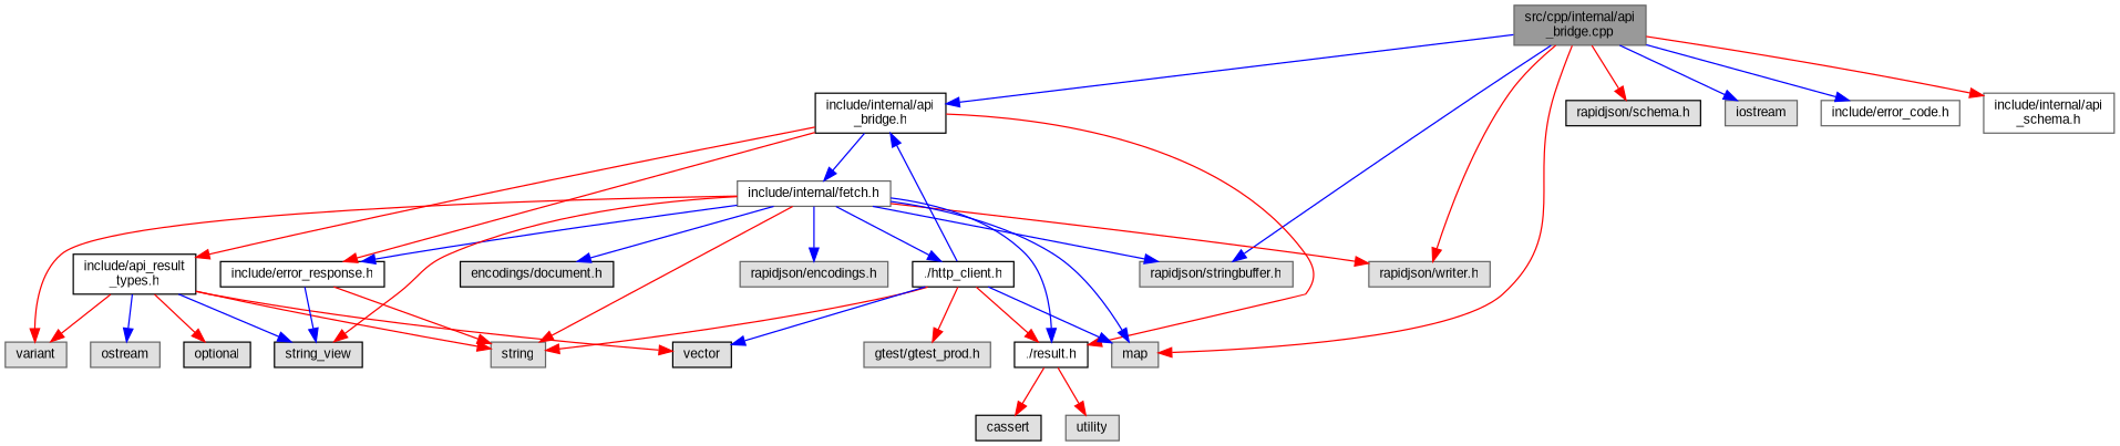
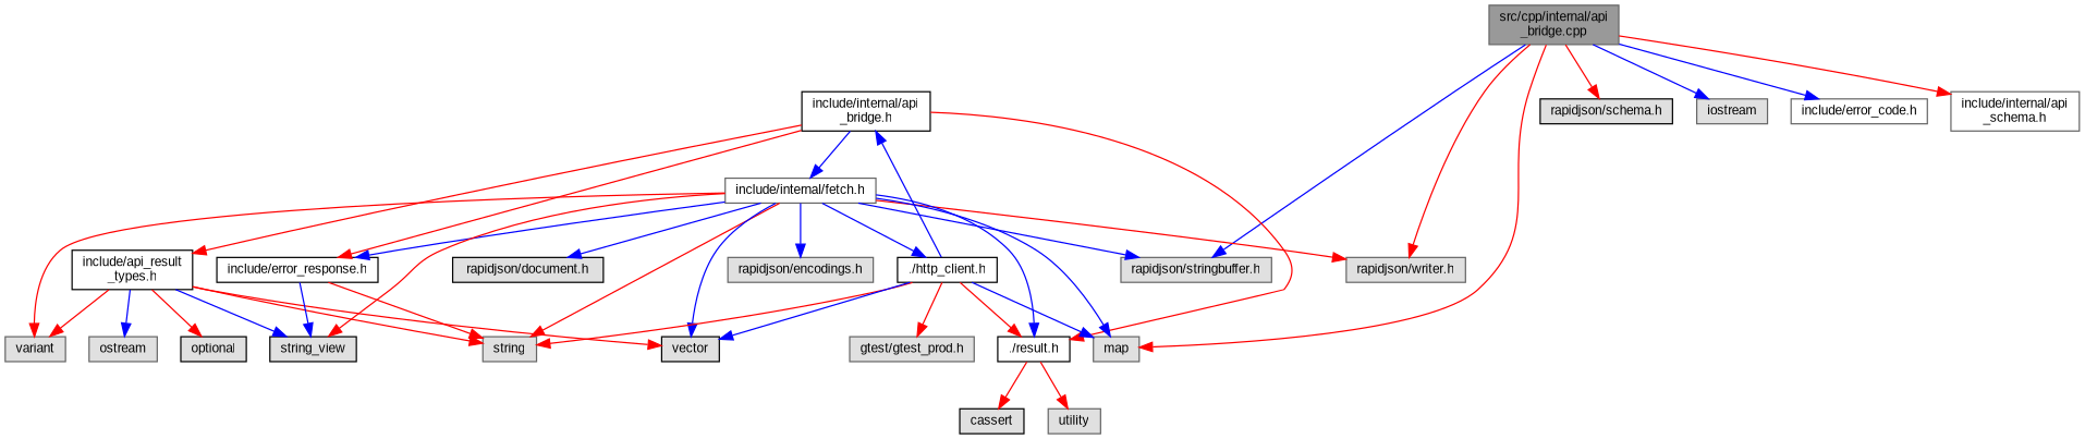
  digraph {
    fontname="Liberation Sans"
    node [color=gray40 fillcolor="#E0E0E0" fontname="Liberation Sans" fontsize=10 shape=box style=filled]
    edge [color=red fontname="Liberation Sans" fontsize=10 labelfontname=Helvetica labelfontsize=10 style=solid]
    n1 [fillcolor=grey60 fontcolor=black height=0.2 label="src/cpp/internal/api\l_bridge.cpp" width=0.4]
    n2 [color=black fillcolor=white height=0.2 label="include/internal/api\l_bridge.h" width=0.4]
    n3 [height=0.2 label="rapidjson/stringbuffer.h" width=0.4]
    n4 [height=0.2 label="rapidjson/writer.h" width=0.4]
    n5 [height=0.2 label=map width=0.4]
    n6 [color=black height=0.2 label="rapidjson/schema.h" width=0.4]
    n7 [height=0.2 label=iostream width=0.4]
    n8 [fillcolor=white height=0.2 label="include/error_code.h" width=0.4]
    n9 [fillcolor=white height=0.2 label="include/internal/api\l_schema.h" width=0.4]
    n10 [color=black fillcolor=white height=0.2 label="include/api_result\l_types.h" width=0.4]
    n11 [color=black fillcolor=white height=0.2 label="include/error_response.h" width=0.4]
    n12 [color=black fillcolor=white height=0.2 label="./result.h" width=0.4]
    n13 [fillcolor=white height=0.2 label="include/internal/fetch.h" width=0.4]
-   n14 [color=black height=0.2 label="encodings/document.h" width=0.4]
+   n14 [color=black height=0.2 label="rapidjson/document.h" width=0.4]
    n15 [color=black height=0.2 label=optional width=0.4]
    n16 [height=0.2 label=ostream width=0.4]
    n17 [height=0.2 label=string width=0.4]
    n18 [color=black height=0.2 label=string_view width=0.4]
    n19 [height=0.2 label=variant width=0.4]
    n20 [color=black height=0.2 label=vector width=0.4]
    n21 [color=black height=0.2 label=cassert width=0.4]
    n22 [height=0.2 label=utility width=0.4]
    n23 [height=0.2 label="rapidjson/encodings.h" width=0.4]
    n24 [color=black fillcolor=white height=0.2 label="./http_client.h" width=0.4]
    n25 [height=0.2 label="gtest/gtest_prod.h" width=0.4]
-   n1 -> n2 [color=blue]
    n1 -> n3 [color=blue]
    n1 -> n4
    n1 -> n5
    n1 -> n6
    n1 -> n7 [color=blue]
    n1 -> n8 [color=blue]
    n1 -> n9
    n2 -> n10
    n2 -> n11
    n2 -> n12
    n2 -> n13 [color=blue]
    n10 -> n15
    n10 -> n16 [color=blue]
    n10 -> n17
    n10 -> n18 [color=blue]
    n10 -> n19
    n10 -> n20
    n11 -> n17
    n11 -> n18 [color=blue]
    n12 -> n21
    n12 -> n22
    n13 -> n3 [color=blue]
    n13 -> n4
    n13 -> n5 [color=blue]
    n13 -> n11 [color=blue]
    n13 -> n12 [color=blue]
    n13 -> n14 [color=blue]
    n13 -> n17
    n13 -> n18
    n13 -> n19
+   n13 -> n20 [color=blue]
    n13 -> n23 [color=blue]
    n13 -> n24 [color=blue]
    n24 -> n2 [color=blue]
    n24 -> n5 [color=blue]
    n24 -> n12
    n24 -> n17
    n24 -> n20 [color=blue]
    n24 -> n25
  }
